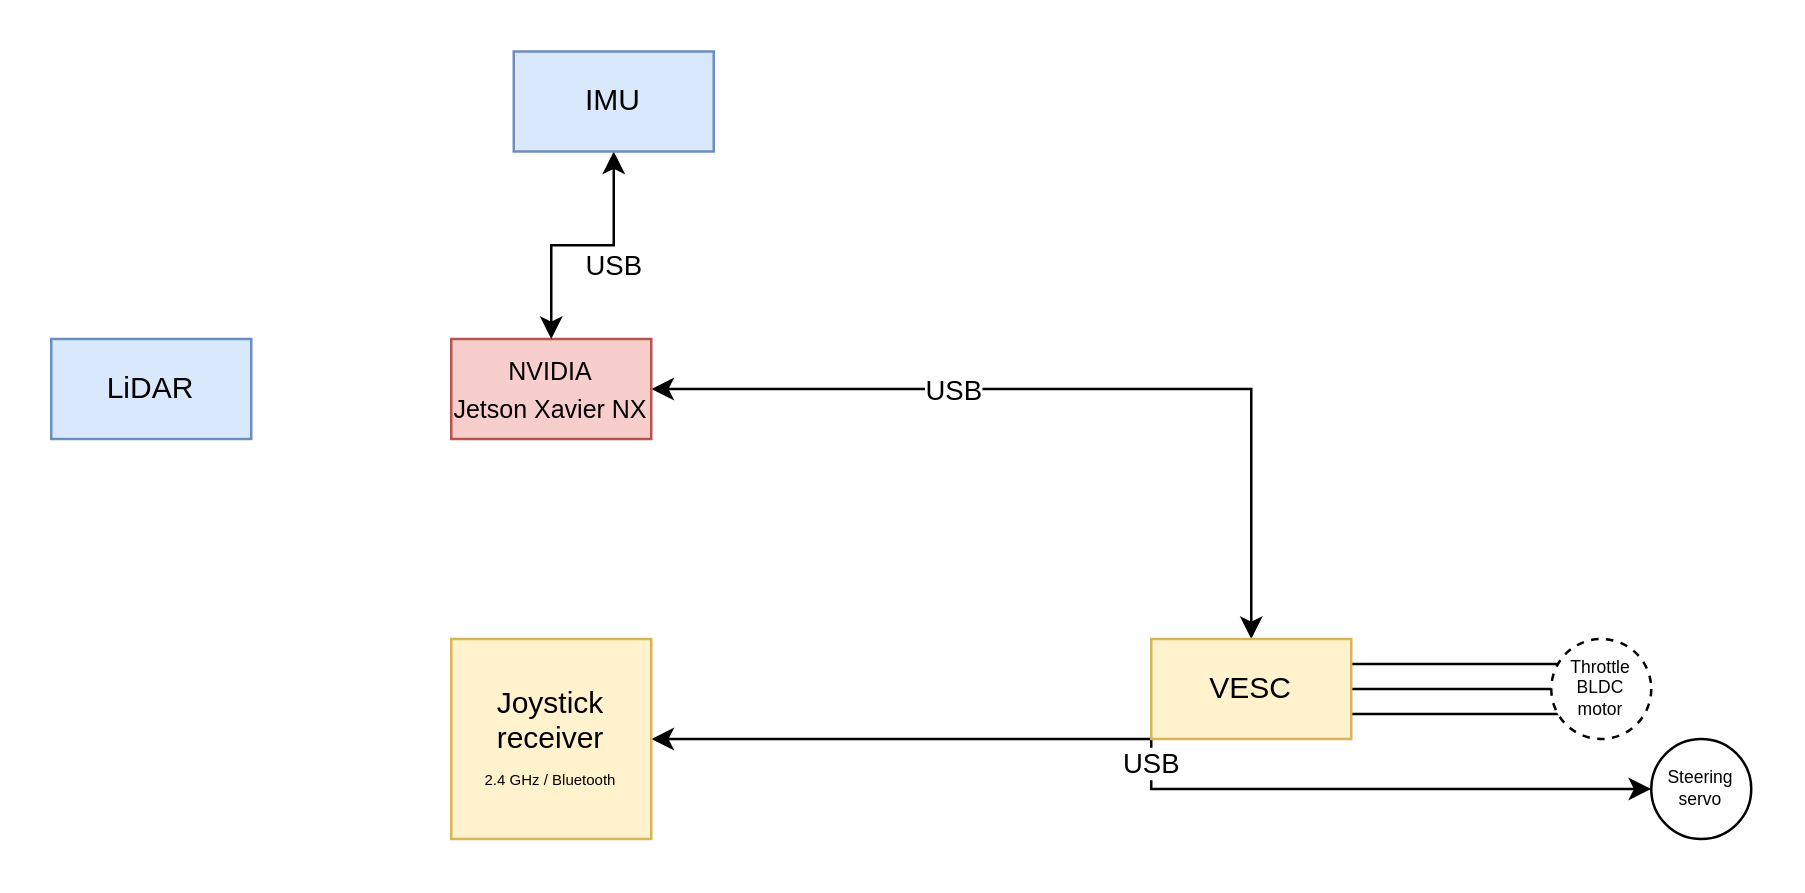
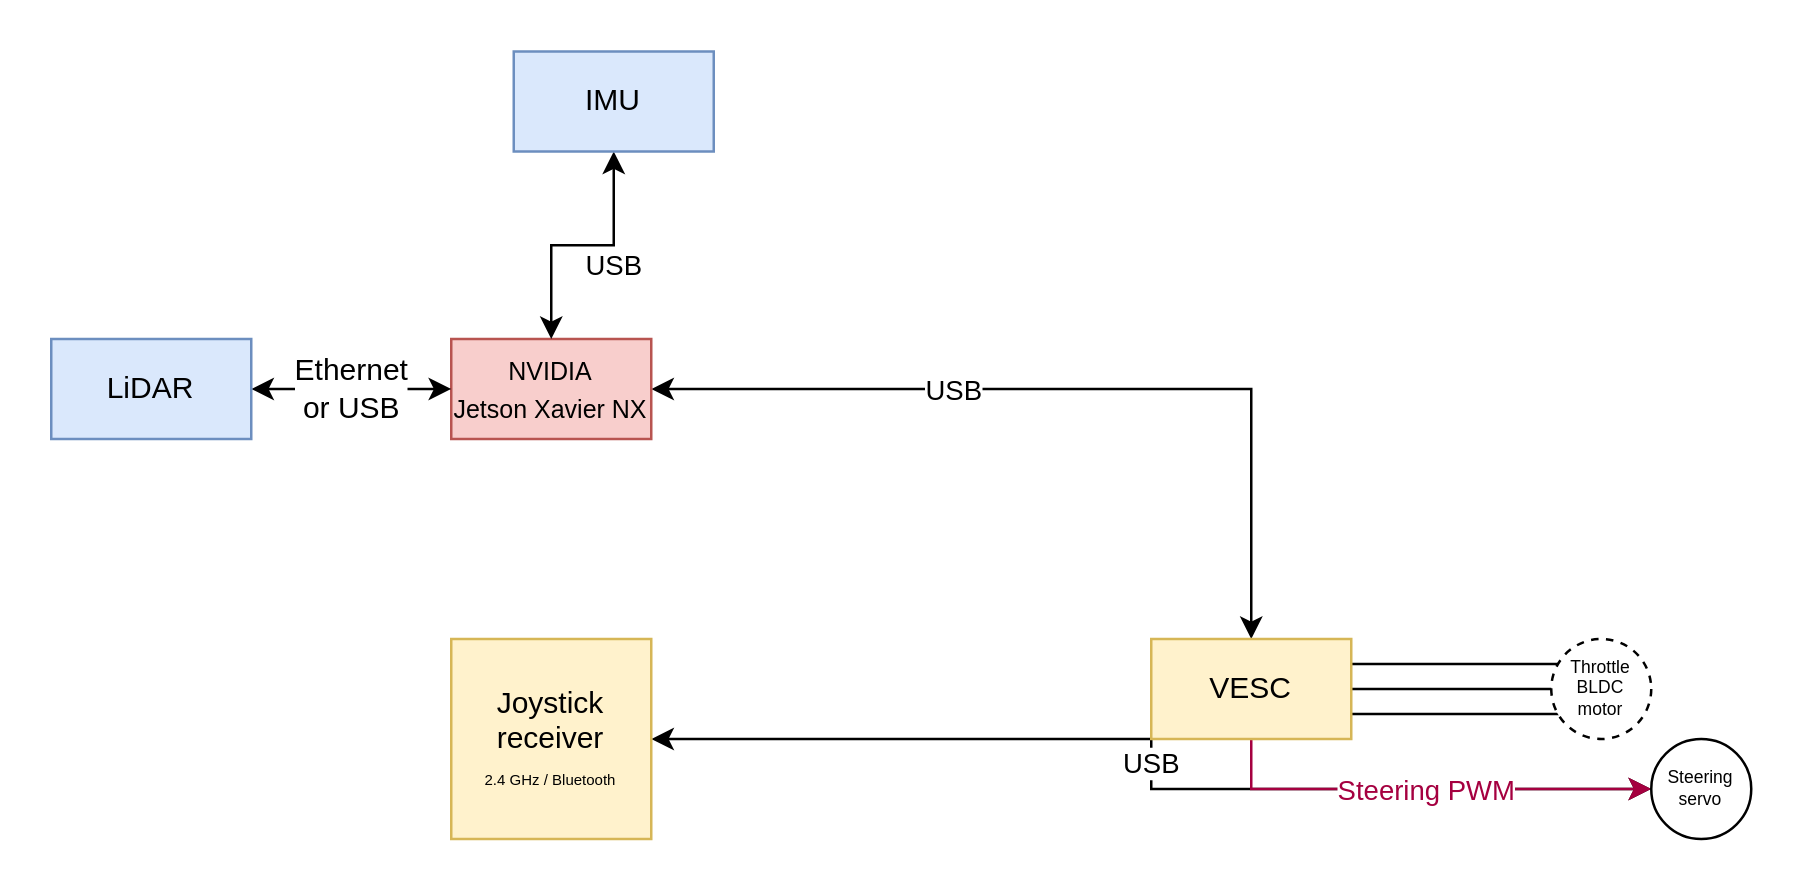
  <mxCell id="0" />
  <mxCell id="1" parent="0" />
  <mxCell id="2" style="edgeStyle=orthogonalEdgeStyle;rounded=0;orthogonalLoop=1;jettySize=auto;html=1;entryX=0.5;entryY=0;entryDx=0;entryDy=0;startArrow=classic;startFill=1;" parent="1" source="4" target="12" edge="1"><mxGeometry relative="1" as="geometry" /></mxCell>
  <mxCell id="3" value="USB" style="edgeLabel;html=1;align=center;verticalAlign=middle;resizable=0;points=[];" parent="2" vertex="1" connectable="0"><mxGeometry x="0.076" relative="1" as="geometry"><mxPoint x="-63" as="offset" /></mxGeometry></mxCell>
  <mxCell id="4" value="&lt;font style=&quot;font-size: 10px;&quot;&gt;NVIDIA&lt;br&gt;Jetson Xavier NX&lt;/font&gt;" style="rounded=0;whiteSpace=wrap;html=1;fillColor=#f8cecc;strokeColor=#b85450;verticalAlign=middle;" parent="1" vertex="1"><mxGeometry x="180" y="135" width="80" height="40" as="geometry" /></mxCell>
  <mxCell id="5" value="USB" style="edgeStyle=orthogonalEdgeStyle;rounded=0;orthogonalLoop=1;jettySize=auto;html=1;startArrow=classic;startFill=1;" parent="1" source="8" target="19" edge="1"><mxGeometry relative="1" as="geometry" /></mxCell>
+ <mxCell id="6" style="edgeStyle=orthogonalEdgeStyle;rounded=0;orthogonalLoop=1;jettySize=auto;html=1;startArrow=none;startFill=0;fillColor=#d80073;strokeColor=#A50040;exitX=0.5;exitY=1;exitDx=0;exitDy=0;entryX=0;entryY=0.5;entryDx=0;entryDy=0;" parent="1" source="12" target="19" edge="1"><mxGeometry relative="1" as="geometry"><mxPoint x="360" y="325" as="sourcePoint" /><mxPoint x="440" y="375" as="targetPoint" /></mxGeometry></mxCell>
+ <mxCell id="7" value="&lt;font color=&quot;#a50040&quot;&gt;Steering PWM&lt;/font&gt;" style="edgeLabel;html=1;align=center;verticalAlign=middle;resizable=0;points=[];labelBackgroundColor=default;" parent="6" vertex="1" connectable="0"><mxGeometry x="-0.008" relative="1" as="geometry"><mxPoint as="offset" /></mxGeometry></mxCell>
  <mxCell id="8" value="Joystick receiver&lt;br&gt;&lt;font style=&quot;font-size: 6px;&quot;&gt;2.4 GHz / Bluetooth&lt;/font&gt;" style="rounded=0;whiteSpace=wrap;html=1;fillColor=#fff2cc;strokeColor=#d6b656;" parent="1" vertex="1"><mxGeometry x="180" y="255" width="80" height="80" as="geometry" /></mxCell>
  <mxCell id="9" style="edgeStyle=orthogonalEdgeStyle;rounded=0;orthogonalLoop=1;jettySize=auto;html=1;exitX=1;exitY=0.25;exitDx=0;exitDy=0;fontSize=8;fontColor=#000000;startArrow=none;startFill=0;endArrow=none;endFill=0;entryX=0.5;entryY=0.25;entryDx=0;entryDy=0;entryPerimeter=0;" parent="1" source="12" target="18" edge="1"><mxGeometry relative="1" as="geometry"><mxPoint x="650" y="265" as="targetPoint" /></mxGeometry></mxCell>
  <mxCell id="10" style="edgeStyle=orthogonalEdgeStyle;rounded=0;orthogonalLoop=1;jettySize=auto;html=1;exitX=1;exitY=0.5;exitDx=0;exitDy=0;entryX=0.5;entryY=0.501;entryDx=0;entryDy=0;entryPerimeter=0;fontSize=8;fontColor=#000000;startArrow=none;startFill=0;endArrow=none;endFill=0;" parent="1" source="12" target="18" edge="1"><mxGeometry relative="1" as="geometry" /></mxCell>
  <mxCell id="11" style="edgeStyle=orthogonalEdgeStyle;rounded=0;orthogonalLoop=1;jettySize=auto;html=1;exitX=1;exitY=0.75;exitDx=0;exitDy=0;entryX=0.5;entryY=0.749;entryDx=0;entryDy=0;entryPerimeter=0;fontSize=8;fontColor=#000000;startArrow=none;startFill=0;endArrow=none;endFill=0;" parent="1" source="12" target="18" edge="1"><mxGeometry relative="1" as="geometry" /></mxCell>
  <mxCell id="12" value="VESC" style="rounded=0;whiteSpace=wrap;html=1;fillColor=#fff2cc;strokeColor=#d6b656;" parent="1" vertex="1"><mxGeometry x="460" y="255" width="80" height="40" as="geometry" /></mxCell>
  <mxCell id="13" style="edgeStyle=orthogonalEdgeStyle;rounded=0;orthogonalLoop=1;jettySize=auto;html=1;entryX=0.5;entryY=0;entryDx=0;entryDy=0;startArrow=classic;startFill=1;" parent="1" source="15" target="4" edge="1"><mxGeometry relative="1" as="geometry" /></mxCell>
  <mxCell id="14" value="USB" style="edgeLabel;html=1;align=center;verticalAlign=middle;resizable=0;points=[];" parent="13" vertex="1" connectable="0"><mxGeometry x="-0.224" y="-1" relative="1" as="geometry"><mxPoint x="1" y="9" as="offset" /></mxGeometry></mxCell>
  <mxCell id="15" value="IMU" style="rounded=0;whiteSpace=wrap;html=1;fillColor=#dae8fc;strokeColor=#6c8ebf;" parent="1" vertex="1"><mxGeometry x="205" y="20" width="80" height="40" as="geometry" /></mxCell>
+ <mxCell id="16" value="&lt;font style=&quot;font-size: 12px;&quot;&gt;Ethernet&lt;br&gt;or USB&lt;br&gt;&lt;/font&gt;" style="edgeStyle=orthogonalEdgeStyle;rounded=0;orthogonalLoop=1;jettySize=auto;html=1;entryX=0;entryY=0.5;entryDx=0;entryDy=0;fontSize=8;fontColor=#000000;startArrow=classic;startFill=1;endArrow=classic;endFill=1;" parent="1" source="17" target="4" edge="1"><mxGeometry relative="1" as="geometry"><mxPoint as="offset" /></mxGeometry></mxCell>
  <mxCell id="17" value="LiDAR" style="rounded=0;whiteSpace=wrap;html=1;fillColor=#dae8fc;strokeColor=#6c8ebf;" parent="1" vertex="1"><mxGeometry x="20" y="135" width="80" height="40" as="geometry" /></mxCell>
  <mxCell id="18" value="&lt;font color=&quot;#000000&quot; style=&quot;font-size: 7px;&quot;&gt;Throttle&lt;br&gt;BLDC&lt;br&gt;motor&lt;/font&gt;" style="ellipse;whiteSpace=wrap;html=1;aspect=fixed;fontSize=6;fontColor=#006EAF;fillColor=#FFFFFF;dashed=1;" parent="1" vertex="1"><mxGeometry x="620" y="255" width="40" height="40" as="geometry" /></mxCell>
  <mxCell id="19" value="&lt;font color=&quot;#000000&quot; style=&quot;font-size: 7px;&quot;&gt;&lt;font style=&quot;font-size: 7px;&quot;&gt;Steering&lt;br&gt;&lt;/font&gt;servo&lt;/font&gt;" style="ellipse;whiteSpace=wrap;html=1;aspect=fixed;fontSize=6;fontColor=#006EAF;fillColor=default;" parent="1" vertex="1"><mxGeometry x="660" y="295" width="40" height="40" as="geometry" /></mxCell>
